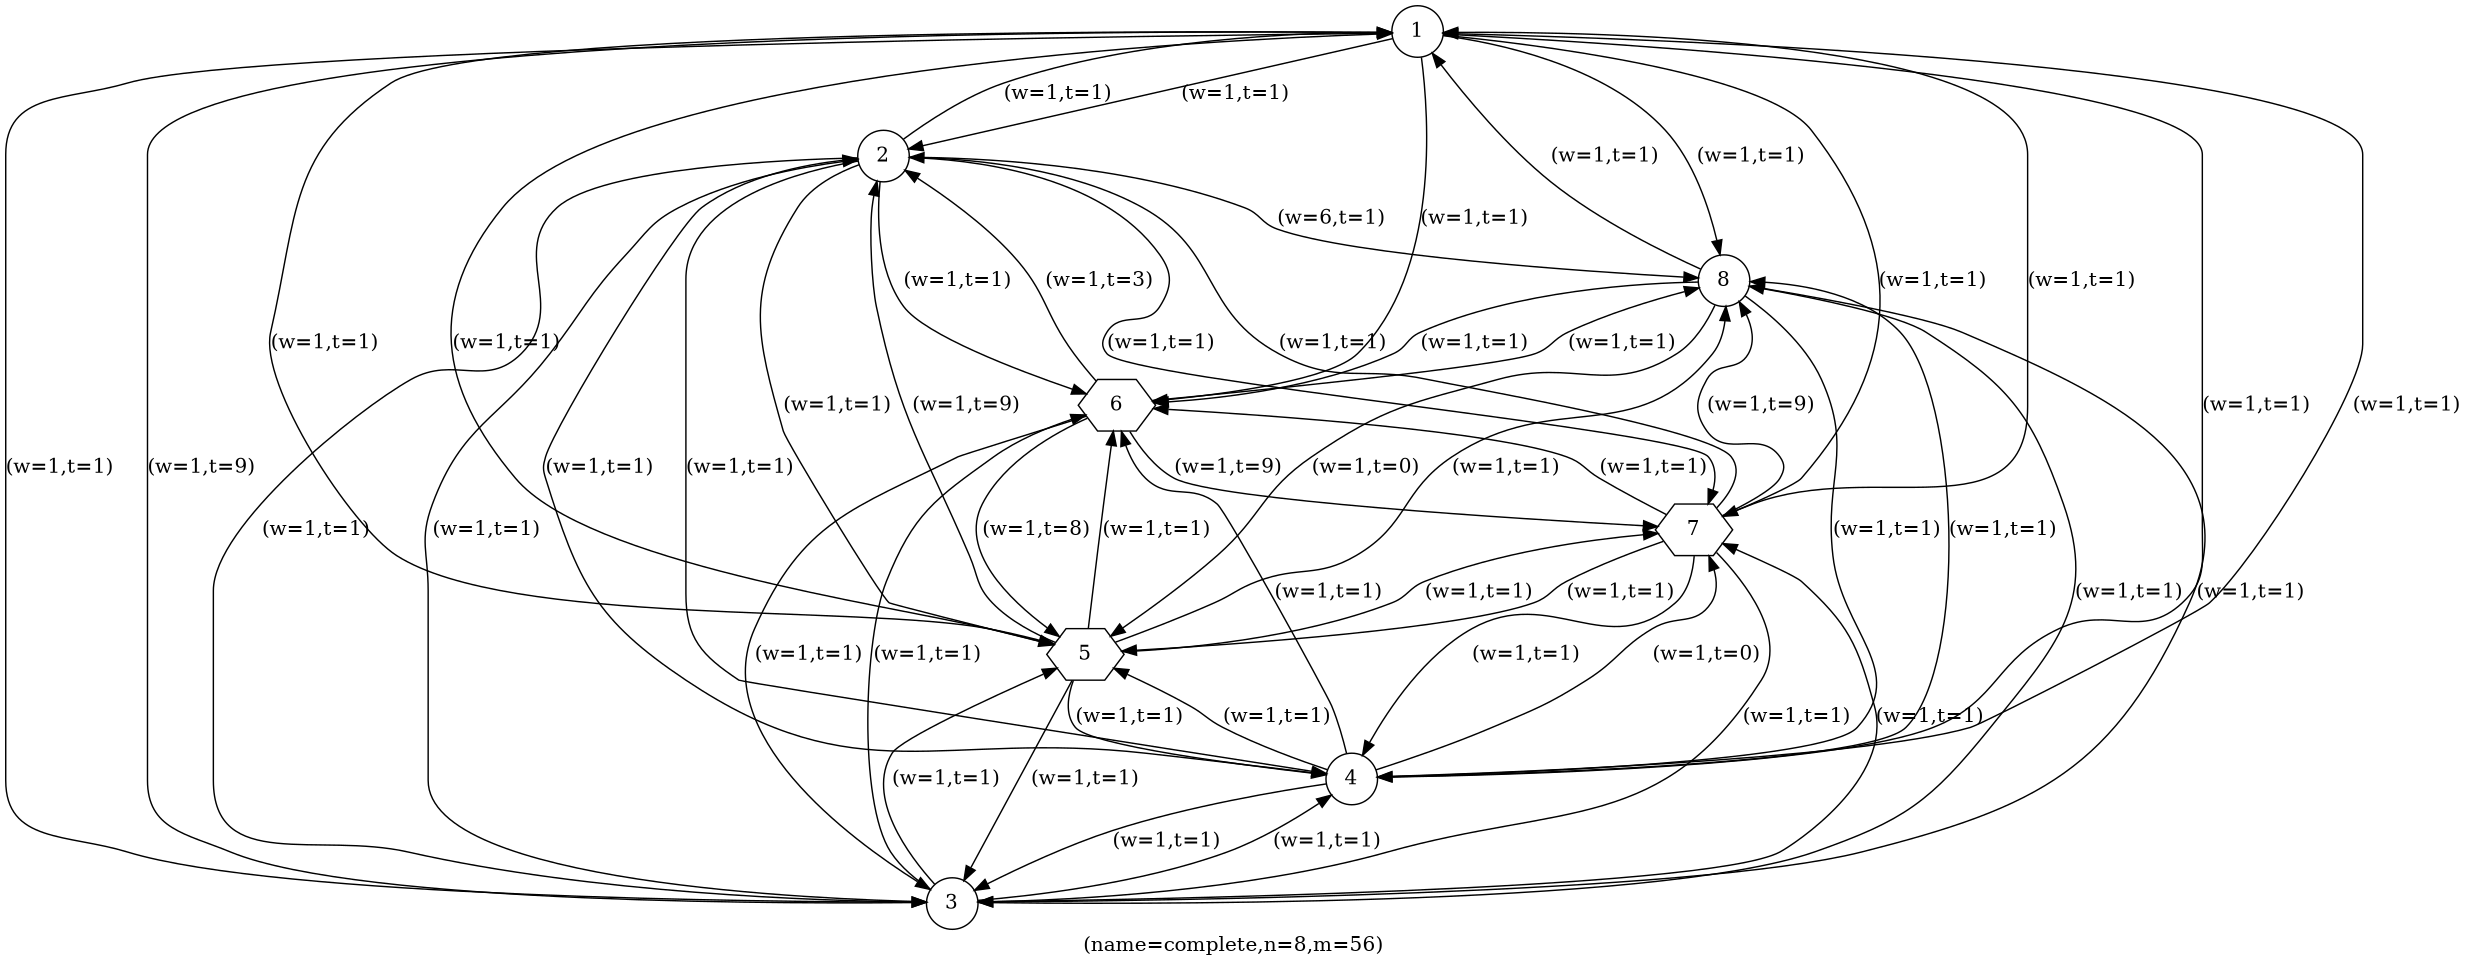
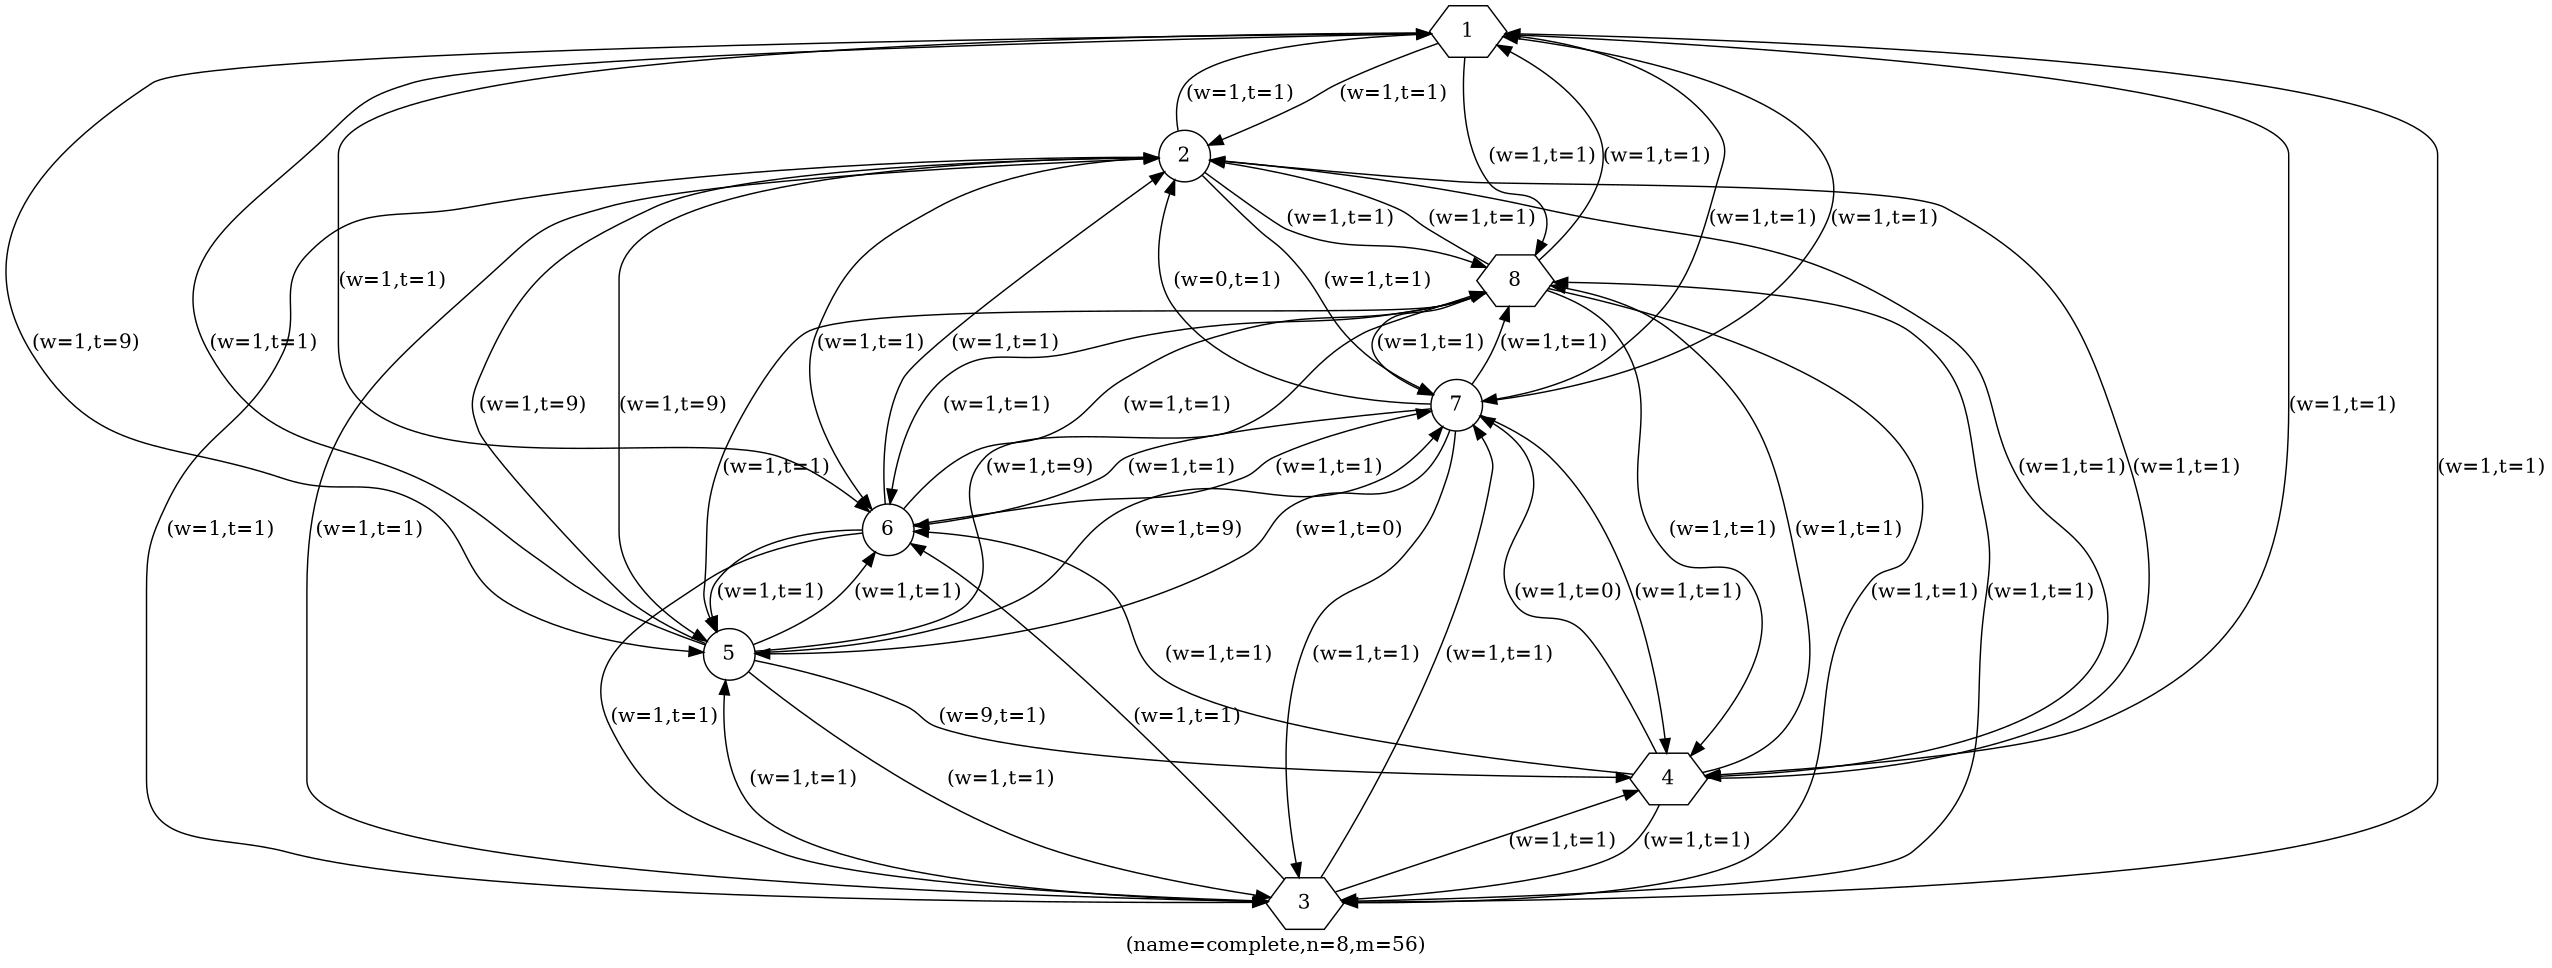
  digraph {
    label="(name=complete,n=8,m=56)"
    node [shape=circle]
-   n1 [label=1]
+   n1 [label=1 shape=hexagon]
    n2 [label=2]
-   n3 [label=3]
-   n4 [label=4]
-   n5 [label=5 shape=hexagon]
-   n6 [label=6 shape=hexagon]
-   n7 [label=7 shape=hexagon]
-   n8 [label=8]
+   n3 [label=3 shape=hexagon]
+   n4 [label=4 shape=hexagon]
+   n5 [label=5]
+   n6 [label=6]
+   n7 [label=7]
+   n8 [label=8 shape=hexagon]
    n1 -> n2 [label="(w=1,t=1)"]
-   n1 -> n3 [label="(w=1,t=1)"]
    n1 -> n4 [label="(w=1,t=1)"]
-   n1 -> n5 [label="(w=1,t=1)"]
+   n1 -> n5 [label="(w=1,t=9)"]
    n1 -> n6 [label="(w=1,t=1)"]
    n1 -> n7 [label="(w=1,t=1)"]
    n1 -> n8 [label="(w=1,t=1)"]
    n2 -> n1 [label="(w=1,t=1)"]
    n2 -> n3 [label="(w=1,t=1)"]
    n2 -> n4 [label="(w=1,t=1)"]
-   n2 -> n5 [label="(w=1,t=1)"]
+   n2 -> n5 [label="(w=1,t=9)"]
    n2 -> n6 [label="(w=1,t=1)"]
    n2 -> n7 [label="(w=1,t=1)"]
-   n2 -> n8 [label="(w=6,t=1)"]
-   n3 -> n1 [label="(w=1,t=9)"]
+   n2 -> n8 [label="(w=1,t=1)"]
+   n3 -> n1 [label="(w=1,t=1)"]
    n3 -> n2 [label="(w=1,t=1)"]
    n3 -> n4 [label="(w=1,t=1)"]
    n3 -> n5 [label="(w=1,t=1)"]
    n3 -> n6 [label="(w=1,t=1)"]
    n3 -> n7 [label="(w=1,t=1)"]
    n3 -> n8 [label="(w=1,t=1)"]
-   n4 -> n1 [label="(w=1,t=1)"]
    n4 -> n2 [label="(w=1,t=1)"]
    n4 -> n3 [label="(w=1,t=1)"]
-   n4 -> n5 [label="(w=1,t=1)"]
    n4 -> n6 [label="(w=1,t=1)"]
    n4 -> n7 [label="(w=1,t=0)"]
    n4 -> n8 [label="(w=1,t=1)"]
    n5 -> n1 [label="(w=1,t=1)"]
    n5 -> n2 [label="(w=1,t=9)"]
    n5 -> n3 [label="(w=1,t=1)"]
-   n5 -> n4 [label="(w=1,t=1)"]
+   n5 -> n4 [label="(w=9,t=1)"]
    n5 -> n6 [label="(w=1,t=1)"]
-   n5 -> n7 [label="(w=1,t=1)"]
-   n5 -> n8 [label="(w=1,t=1)"]
-   n6 -> n2 [label="(w=1,t=3)"]
+   n5 -> n7 [label="(w=1,t=9)"]
+   n5 -> n8 [label="(w=1,t=9)"]
+   n6 -> n2 [label="(w=1,t=1)"]
    n6 -> n3 [label="(w=1,t=1)"]
-   n6 -> n5 [label="(w=1,t=8)"]
-   n6 -> n7 [label="(w=1,t=9)"]
+   n6 -> n5 [label="(w=1,t=1)"]
+   n6 -> n7 [label="(w=1,t=1)"]
    n6 -> n8 [label="(w=1,t=1)"]
    n7 -> n1 [label="(w=1,t=1)"]
-   n7 -> n2 [label="(w=1,t=1)"]
+   n7 -> n2 [label="(w=0,t=1)"]
    n7 -> n3 [label="(w=1,t=1)"]
    n7 -> n4 [label="(w=1,t=1)"]
-   n7 -> n5 [label="(w=1,t=1)"]
+   n7 -> n5 [label="(w=1,t=0)"]
    n7 -> n6 [label="(w=1,t=1)"]
-   n7 -> n8 [label="(w=1,t=9)"]
+   n7 -> n8 [label="(w=1,t=1)"]
    n8 -> n1 [label="(w=1,t=1)"]
+   n8 -> n2 [label="(w=1,t=1)"]
    n8 -> n3 [label="(w=1,t=1)"]
    n8 -> n4 [label="(w=1,t=1)"]
-   n8 -> n5 [label="(w=1,t=0)"]
+   n8 -> n5 [label="(w=1,t=1)"]
    n8 -> n6 [label="(w=1,t=1)"]
+   n8 -> n7 [label="(w=1,t=1)"]
  }
